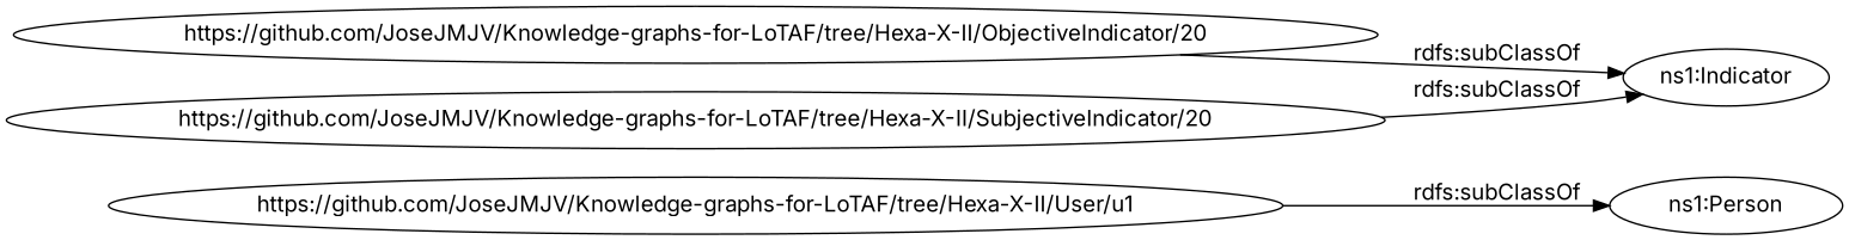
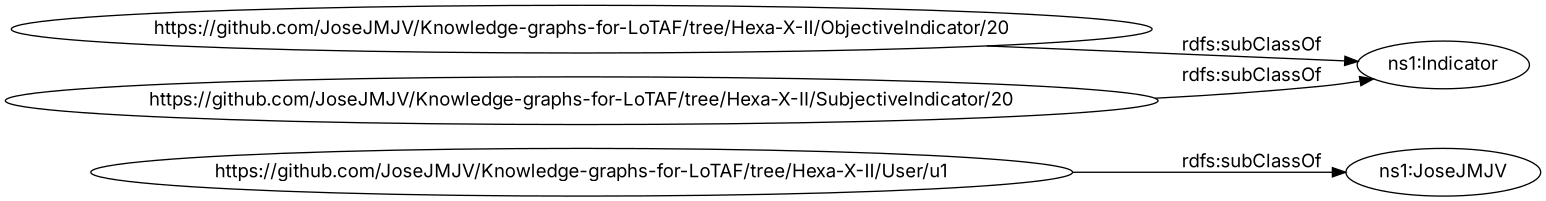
  digraph {
    rankdir=LR
    fontname=Inter
    node [fontname=Inter]
    edge [fontname=Inter]
    "https://github.com/JoseJMJV/Knowledge-graphs-for-LoTAF/tree/Hexa-X-II/User/u1"
-   "ns1:Person"
+   "ns1:Person" [label="ns1:JoseJMJV"]
    "https://github.com/JoseJMJV/Knowledge-graphs-for-LoTAF/tree/Hexa-X-II/ObjectiveIndicator/20"
    "ns1:Indicator"
    "https://github.com/JoseJMJV/Knowledge-graphs-for-LoTAF/tree/Hexa-X-II/SubjectiveIndicator/20"
    "https://github.com/JoseJMJV/Knowledge-graphs-for-LoTAF/tree/Hexa-X-II/User/u1" -> "ns1:Person" [label="rdfs:subClassOf"]
    "https://github.com/JoseJMJV/Knowledge-graphs-for-LoTAF/tree/Hexa-X-II/ObjectiveIndicator/20" -> "ns1:Indicator" [label="rdfs:subClassOf"]
    "https://github.com/JoseJMJV/Knowledge-graphs-for-LoTAF/tree/Hexa-X-II/SubjectiveIndicator/20" -> "ns1:Indicator" [label="rdfs:subClassOf"]
  }
